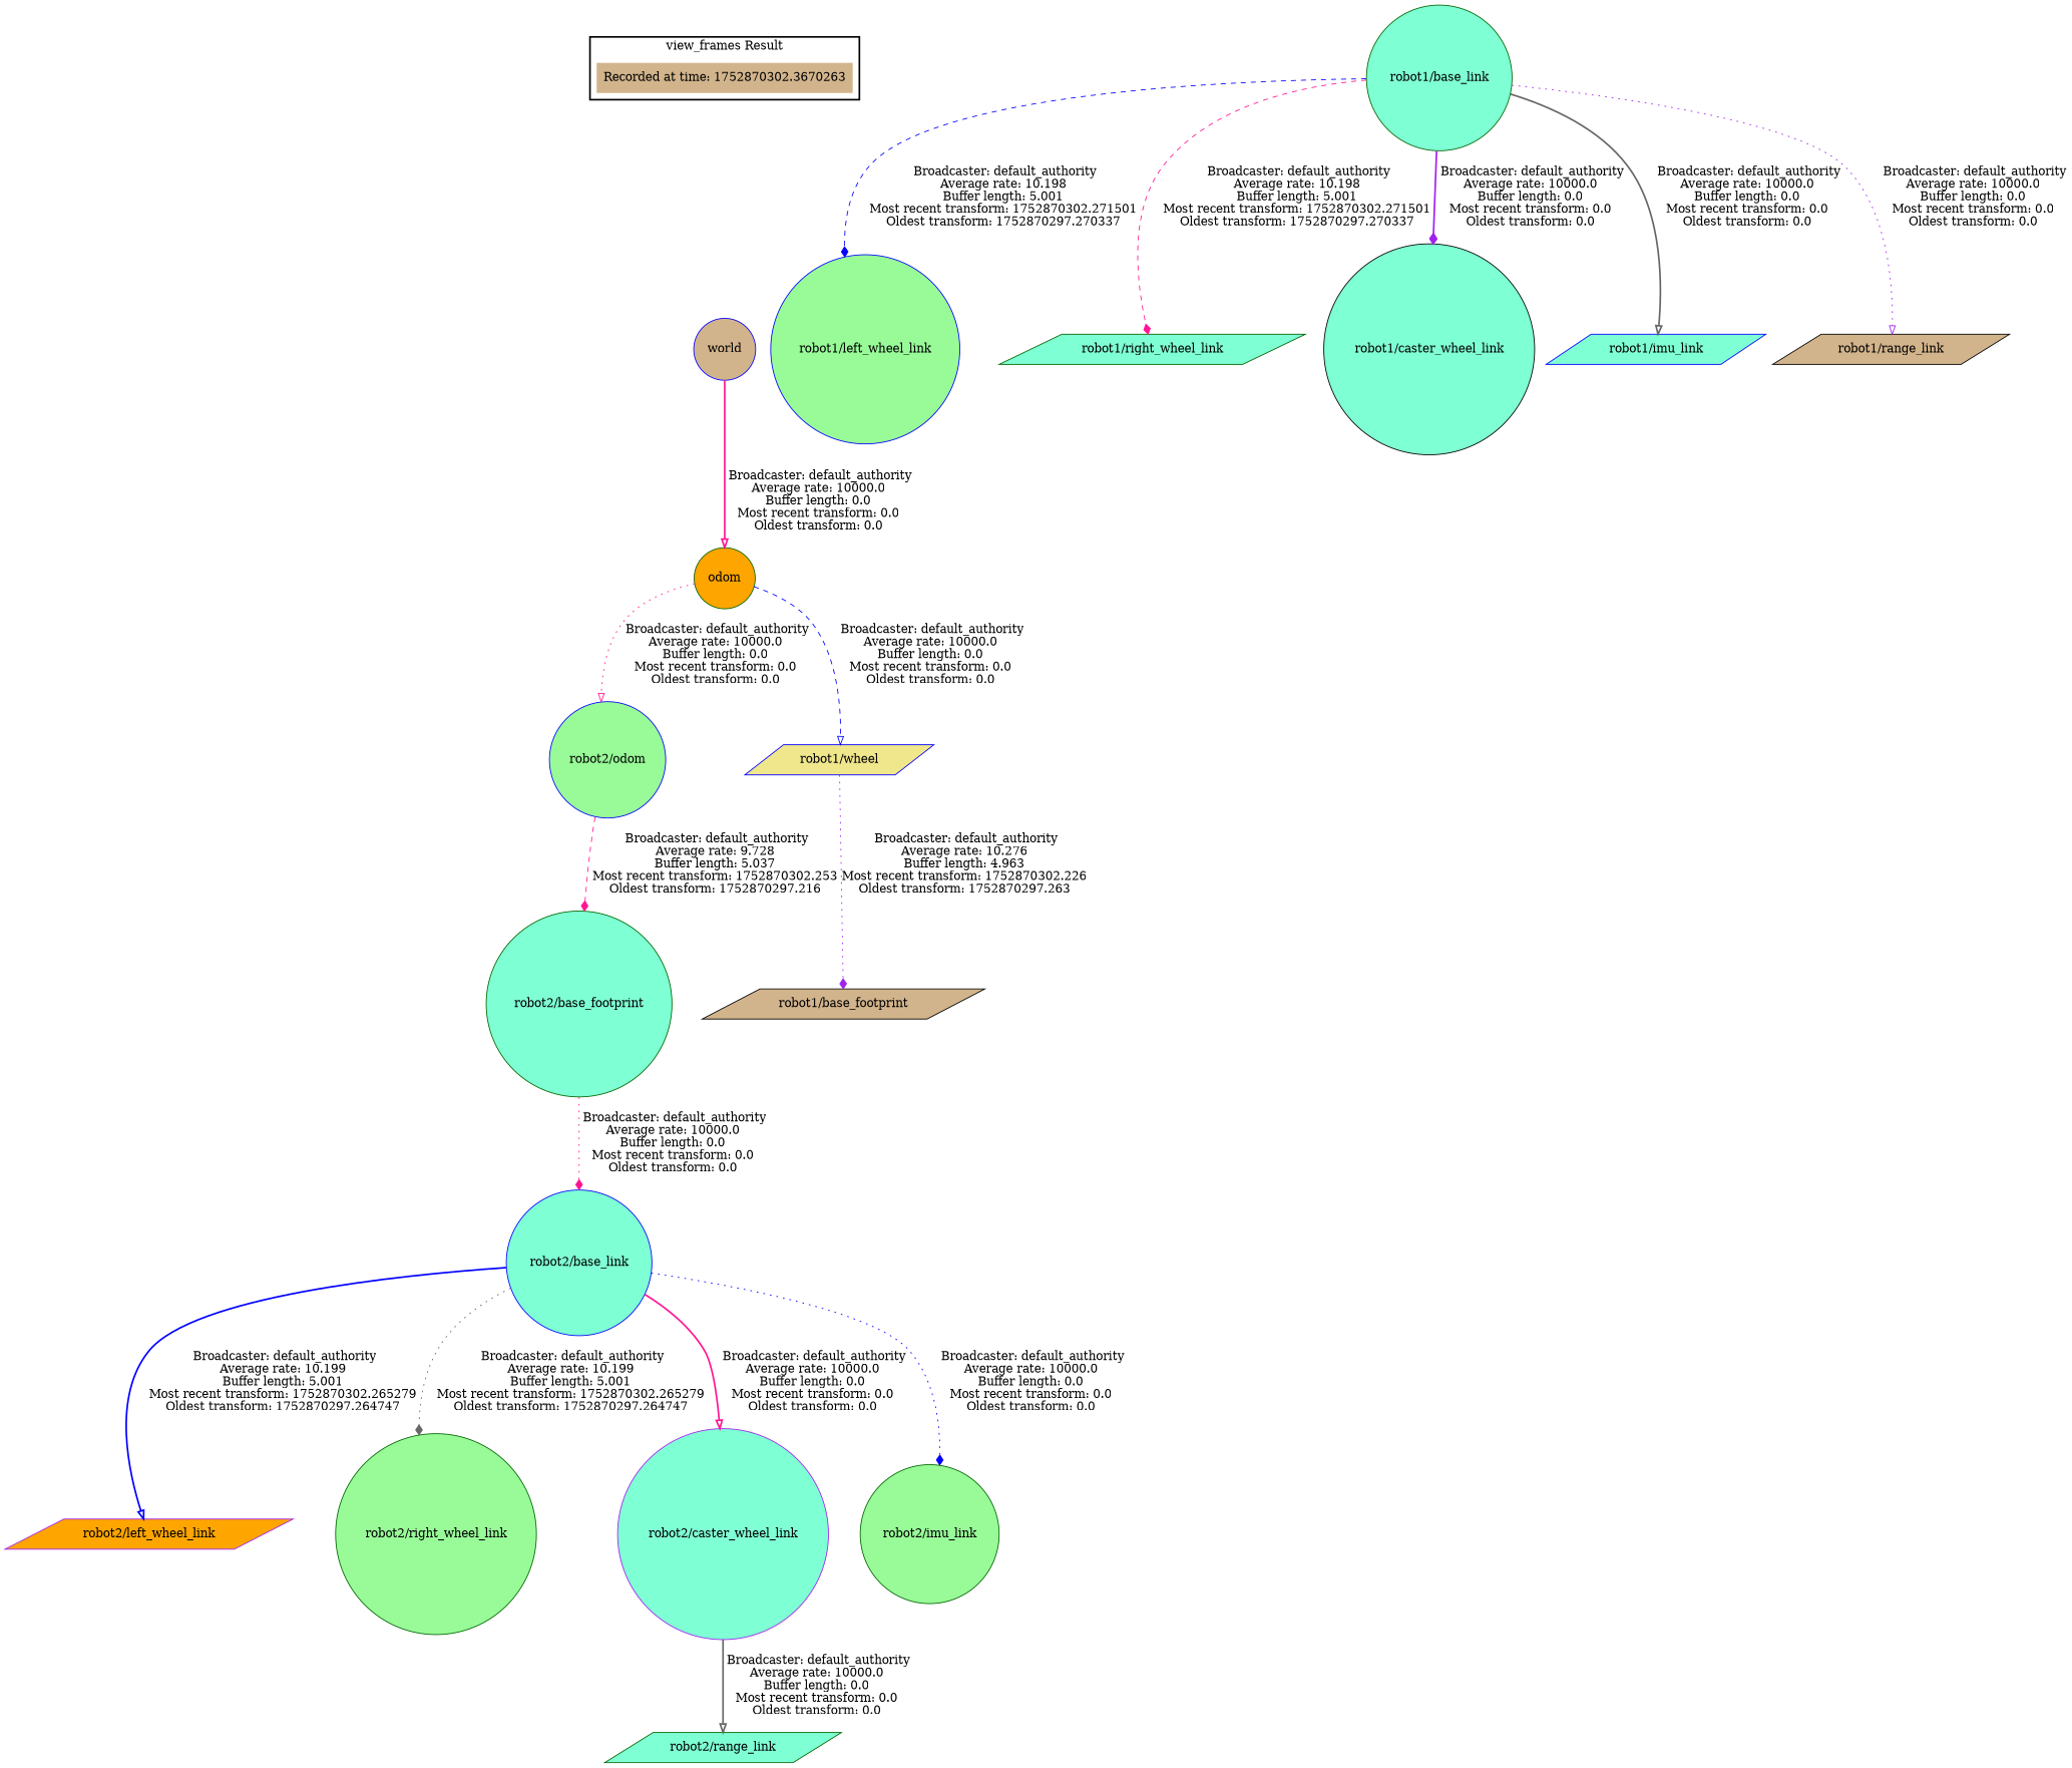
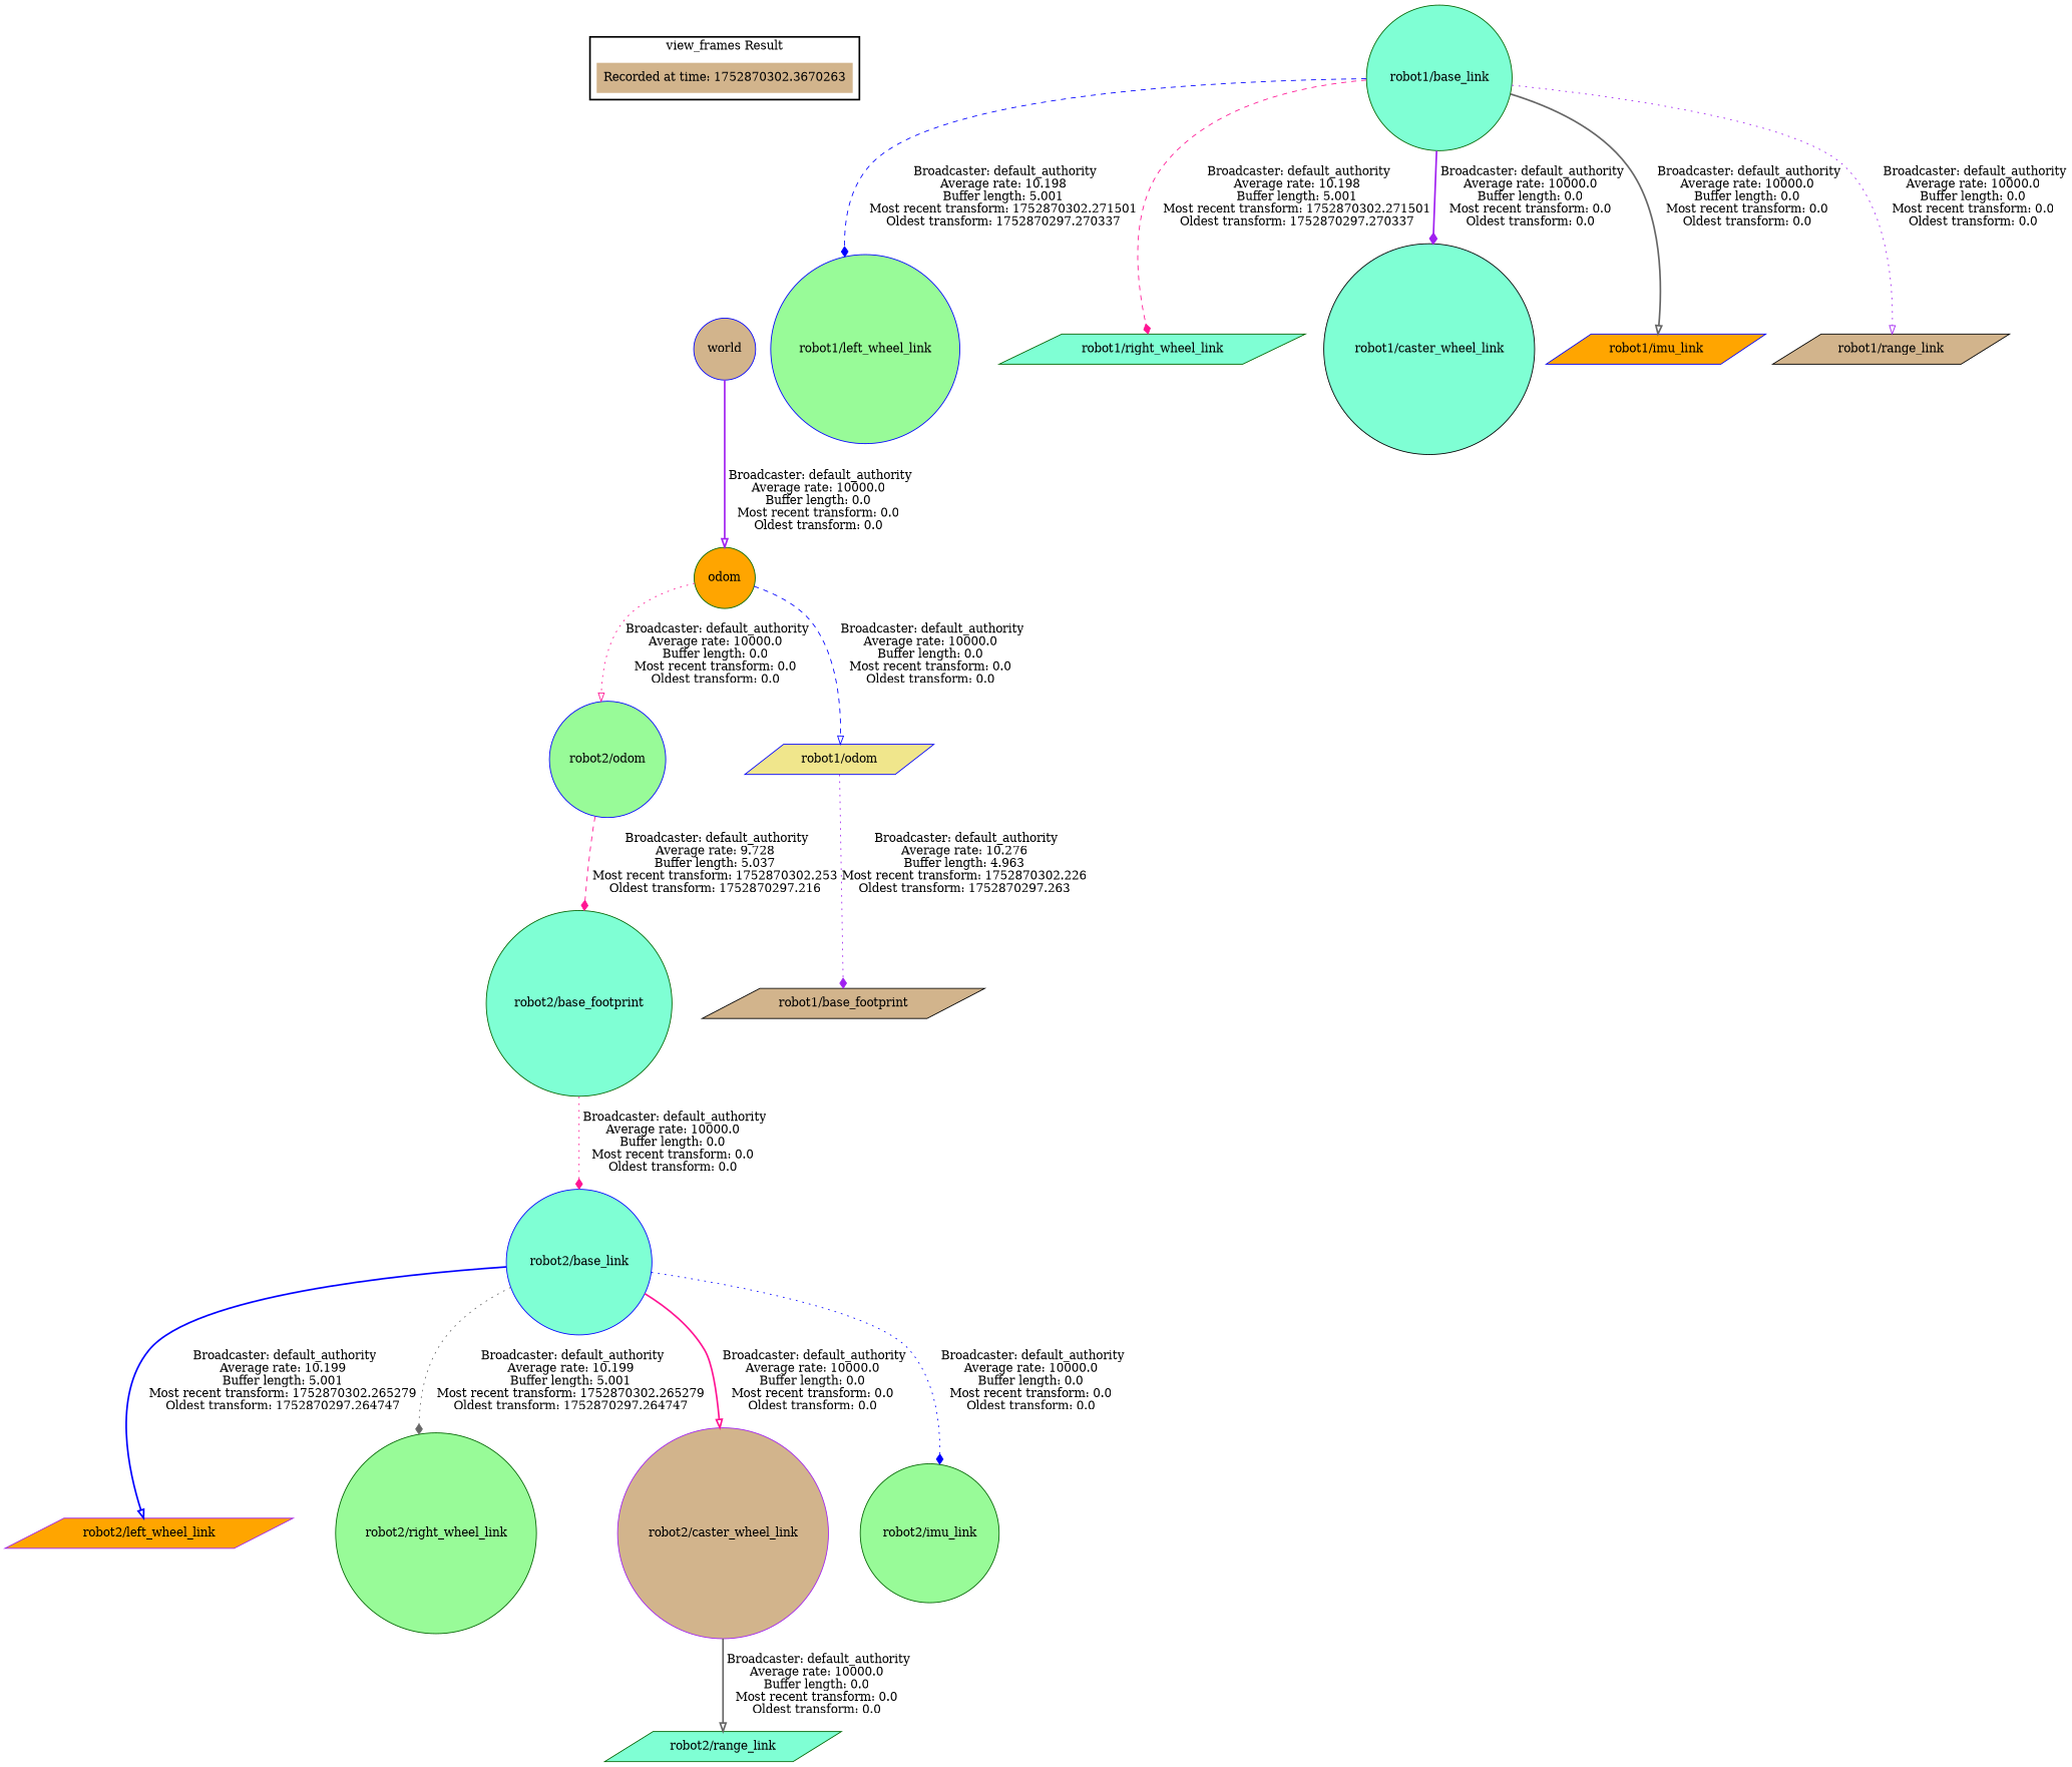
  digraph {
    node [color=darkgreen fillcolor=aquamarine shape=circle style=filled]
    edge [style=bold arrowhead=onormal color=deeppink]
    "Recorded at time: 1752870302.3670263" [color=black fillcolor=tan shape=plaintext]
    world [color=blue fillcolor=tan]
    "robot2/base_link" [color=blue]
    "robot2/left_wheel_link" [color=purple fillcolor=orange shape=parallelogram]
    "robot2/right_wheel_link" [fillcolor=palegreen]
-   "robot2/caster_wheel_link" [color=purple]
+   "robot2/caster_wheel_link" [color=purple fillcolor=tan]
    "robot2/imu_link" [fillcolor=palegreen]
    "robot2/range_link" [shape=parallelogram]
    "robot2/base_footprint"
    "robot2/odom" [color=blue fillcolor=palegreen]
    odom [fillcolor=orange]
-   "robot1/odom" [color=blue fillcolor=khaki shape=parallelogram label="robot1/wheel"]
+   "robot1/odom" [color=blue fillcolor=khaki shape=parallelogram]
    "robot1/base_footprint" [color=black fillcolor=tan shape=parallelogram]
    "robot1/left_wheel_link" [color=blue fillcolor=palegreen]
    "robot1/base_link"
    "robot1/right_wheel_link" [shape=parallelogram]
    "robot1/caster_wheel_link" [color=black]
-   "robot1/imu_link" [color=blue shape=parallelogram]
+   "robot1/imu_link" [color=blue fillcolor=orange shape=parallelogram]
    "robot1/range_link" [color=black fillcolor=tan shape=parallelogram]
    subgraph cluster_1 {
      color=black
      label="view_frames Result"
      style=bold
      "Recorded at time: 1752870302.3670263"
    }
    "Recorded at time: 1752870302.3670263" -> world [style=invis arrowhead="" color=""]
-   world -> odom [label=" Broadcaster: default_authority\nAverage rate: 10000.0\nBuffer length: 0.0\nMost recent transform: 0.0\nOldest transform: 0.0\n"]
+   world -> odom [color=purple label=" Broadcaster: default_authority\nAverage rate: 10000.0\nBuffer length: 0.0\nMost recent transform: 0.0\nOldest transform: 0.0\n"]
    "robot2/base_link" -> "robot2/left_wheel_link" [color=blue label=" Broadcaster: default_authority\nAverage rate: 10.199\nBuffer length: 5.001\nMost recent transform: 1752870302.265279\nOldest transform: 1752870297.264747\n"]
    "robot2/base_link" -> "robot2/right_wheel_link" [arrowhead=diamond color=gray40 label=" Broadcaster: default_authority\nAverage rate: 10.199\nBuffer length: 5.001\nMost recent transform: 1752870302.265279\nOldest transform: 1752870297.264747\n" style=dotted]
    "robot2/base_link" -> "robot2/caster_wheel_link" [label=" Broadcaster: default_authority\nAverage rate: 10000.0\nBuffer length: 0.0\nMost recent transform: 0.0\nOldest transform: 0.0\n"]
    "robot2/base_link" -> "robot2/imu_link" [arrowhead=diamond color=blue label=" Broadcaster: default_authority\nAverage rate: 10000.0\nBuffer length: 0.0\nMost recent transform: 0.0\nOldest transform: 0.0\n" style=dotted]
    "robot2/caster_wheel_link" -> "robot2/range_link" [color=gray40 label=" Broadcaster: default_authority\nAverage rate: 10000.0\nBuffer length: 0.0\nMost recent transform: 0.0\nOldest transform: 0.0\n"]
    "robot2/base_footprint" -> "robot2/base_link" [arrowhead=diamond label=" Broadcaster: default_authority\nAverage rate: 10000.0\nBuffer length: 0.0\nMost recent transform: 0.0\nOldest transform: 0.0\n" style=dotted]
    "robot2/odom" -> "robot2/base_footprint" [arrowhead=diamond label=" Broadcaster: default_authority\nAverage rate: 9.728\nBuffer length: 5.037\nMost recent transform: 1752870302.253\nOldest transform: 1752870297.216\n" style=dashed]
    odom -> "robot2/odom" [label=" Broadcaster: default_authority\nAverage rate: 10000.0\nBuffer length: 0.0\nMost recent transform: 0.0\nOldest transform: 0.0\n" style=dotted]
    odom -> "robot1/odom" [color=blue label=" Broadcaster: default_authority\nAverage rate: 10000.0\nBuffer length: 0.0\nMost recent transform: 0.0\nOldest transform: 0.0\n" style=dashed]
    "robot1/odom" -> "robot1/base_footprint" [arrowhead=diamond color=purple label=" Broadcaster: default_authority\nAverage rate: 10.276\nBuffer length: 4.963\nMost recent transform: 1752870302.226\nOldest transform: 1752870297.263\n" style=dotted]
    "robot1/base_link" -> "robot1/left_wheel_link" [arrowhead=diamond color=blue label=" Broadcaster: default_authority\nAverage rate: 10.198\nBuffer length: 5.001\nMost recent transform: 1752870302.271501\nOldest transform: 1752870297.270337\n" style=dashed]
    "robot1/base_link" -> "robot1/right_wheel_link" [arrowhead=diamond label=" Broadcaster: default_authority\nAverage rate: 10.198\nBuffer length: 5.001\nMost recent transform: 1752870302.271501\nOldest transform: 1752870297.270337\n" style=dashed]
    "robot1/base_link" -> "robot1/caster_wheel_link" [arrowhead=diamond color=purple label=" Broadcaster: default_authority\nAverage rate: 10000.0\nBuffer length: 0.0\nMost recent transform: 0.0\nOldest transform: 0.0\n"]
    "robot1/base_link" -> "robot1/imu_link" [color=gray40 label=" Broadcaster: default_authority\nAverage rate: 10000.0\nBuffer length: 0.0\nMost recent transform: 0.0\nOldest transform: 0.0\n"]
    "robot1/base_link" -> "robot1/range_link" [color=purple label=" Broadcaster: default_authority\nAverage rate: 10000.0\nBuffer length: 0.0\nMost recent transform: 0.0\nOldest transform: 0.0\n" style=dotted]
  }
